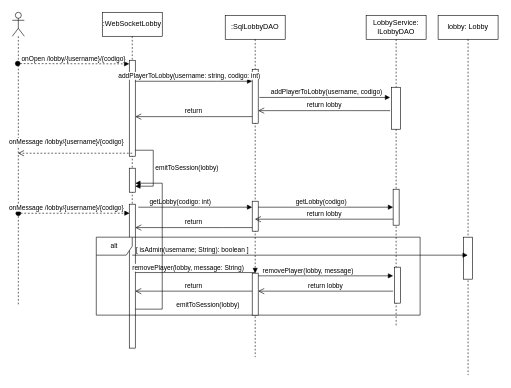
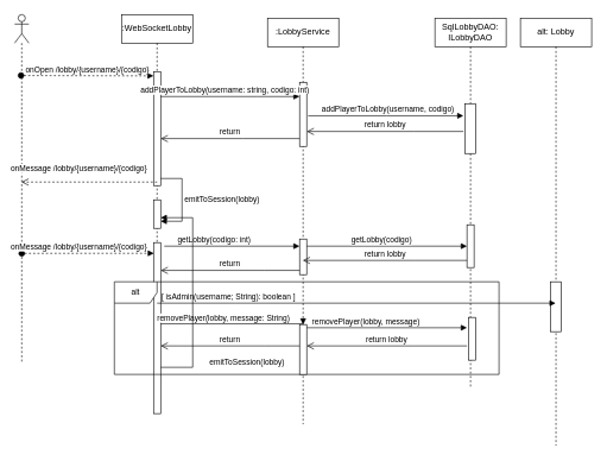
  <mxCell id="0" />
  <mxCell id="1" parent="0" />
  <mxCell id="2" value=":WebSocketLobby" style="shape=umlLifeline;perimeter=lifelinePerimeter;whiteSpace=wrap;html=1;container=0;dropTarget=0;collapsible=0;recursiveResize=0;outlineConnect=0;portConstraint=eastwest;newEdgeStyle={&quot;edgeStyle&quot;:&quot;elbowEdgeStyle&quot;,&quot;elbow&quot;:&quot;vertical&quot;,&quot;curved&quot;:0,&quot;rounded&quot;:0};" parent="1" vertex="1"><mxGeometry x="170" y="20" width="100" height="560" as="geometry" /></mxCell>
  <mxCell id="3" value="" style="html=1;points=[];perimeter=orthogonalPerimeter;outlineConnect=0;targetShapes=umlLifeline;portConstraint=eastwest;newEdgeStyle={&quot;edgeStyle&quot;:&quot;elbowEdgeStyle&quot;,&quot;elbow&quot;:&quot;vertical&quot;,&quot;curved&quot;:0,&quot;rounded&quot;:0};" parent="2" vertex="1"><mxGeometry x="45" y="80" width="10" height="160" as="geometry" /></mxCell>
  <mxCell id="4" value="" style="html=1;points=[];perimeter=orthogonalPerimeter;outlineConnect=0;targetShapes=umlLifeline;portConstraint=eastwest;newEdgeStyle={&quot;edgeStyle&quot;:&quot;elbowEdgeStyle&quot;,&quot;elbow&quot;:&quot;vertical&quot;,&quot;curved&quot;:0,&quot;rounded&quot;:0};" vertex="1" parent="2"><mxGeometry x="45" y="260" width="10" height="40" as="geometry" /></mxCell>
  <mxCell id="5" value="emitToSession(lobby)" style="html=1;align=left;spacingLeft=2;endArrow=block;rounded=0;edgeStyle=orthogonalEdgeStyle;curved=0;rounded=0;" edge="1" target="4" parent="2" source="3"><mxGeometry relative="1" as="geometry"><mxPoint x="55" y="260" as="sourcePoint" /><Array as="points"><mxPoint x="85" y="230" /><mxPoint x="85" y="290" /></Array></mxGeometry></mxCell>
  <mxCell id="6" value="" style="html=1;points=[];perimeter=orthogonalPerimeter;outlineConnect=0;targetShapes=umlLifeline;portConstraint=eastwest;newEdgeStyle={&quot;edgeStyle&quot;:&quot;elbowEdgeStyle&quot;,&quot;elbow&quot;:&quot;vertical&quot;,&quot;curved&quot;:0,&quot;rounded&quot;:0};" vertex="1" parent="2"><mxGeometry x="45" y="320" width="10" height="240" as="geometry" /></mxCell>
- <mxCell id="7" value=":SqlLobbyDAO" style="shape=umlLifeline;perimeter=lifelinePerimeter;whiteSpace=wrap;html=1;container=0;dropTarget=0;collapsible=0;recursiveResize=0;outlineConnect=0;portConstraint=eastwest;newEdgeStyle={&quot;edgeStyle&quot;:&quot;elbowEdgeStyle&quot;,&quot;elbow&quot;:&quot;vertical&quot;,&quot;curved&quot;:0,&quot;rounded&quot;:0};" parent="1" vertex="1"><mxGeometry x="375" y="25" width="100" height="570" as="geometry" /></mxCell>
+ <mxCell id="7" value=":LobbyService" style="shape=umlLifeline;perimeter=lifelinePerimeter;whiteSpace=wrap;html=1;container=0;dropTarget=0;collapsible=0;recursiveResize=0;outlineConnect=0;portConstraint=eastwest;newEdgeStyle={&quot;edgeStyle&quot;:&quot;elbowEdgeStyle&quot;,&quot;elbow&quot;:&quot;vertical&quot;,&quot;curved&quot;:0,&quot;rounded&quot;:0};" parent="1" vertex="1"><mxGeometry x="375" y="25" width="100" height="570" as="geometry" /></mxCell>
  <mxCell id="8" value="" style="html=1;points=[];perimeter=orthogonalPerimeter;outlineConnect=0;targetShapes=umlLifeline;portConstraint=eastwest;newEdgeStyle={&quot;edgeStyle&quot;:&quot;elbowEdgeStyle&quot;,&quot;elbow&quot;:&quot;vertical&quot;,&quot;curved&quot;:0,&quot;rounded&quot;:0};" vertex="1" parent="7"><mxGeometry x="45" y="90" width="10" height="90" as="geometry" /></mxCell>
  <mxCell id="9" value="" style="html=1;points=[];perimeter=orthogonalPerimeter;outlineConnect=0;targetShapes=umlLifeline;portConstraint=eastwest;newEdgeStyle={&quot;edgeStyle&quot;:&quot;elbowEdgeStyle&quot;,&quot;elbow&quot;:&quot;vertical&quot;,&quot;curved&quot;:0,&quot;rounded&quot;:0};" vertex="1" parent="7"><mxGeometry x="45" y="310" width="10" height="50" as="geometry" /></mxCell>
- <mxCell id="10" value="LobbyService: ILobbyDAO" style="shape=umlLifeline;perimeter=lifelinePerimeter;whiteSpace=wrap;html=1;container=0;dropTarget=0;collapsible=0;recursiveResize=0;outlineConnect=0;portConstraint=eastwest;newEdgeStyle={&quot;edgeStyle&quot;:&quot;elbowEdgeStyle&quot;,&quot;elbow&quot;:&quot;vertical&quot;,&quot;curved&quot;:0,&quot;rounded&quot;:0};" parent="1" vertex="1"><mxGeometry x="610" y="25" width="100" height="520" as="geometry" /></mxCell>
+ <mxCell id="10" value="SqlLobbyDAO: ILobbyDAO" style="shape=umlLifeline;perimeter=lifelinePerimeter;whiteSpace=wrap;html=1;container=0;dropTarget=0;collapsible=0;recursiveResize=0;outlineConnect=0;portConstraint=eastwest;newEdgeStyle={&quot;edgeStyle&quot;:&quot;elbowEdgeStyle&quot;,&quot;elbow&quot;:&quot;vertical&quot;,&quot;curved&quot;:0,&quot;rounded&quot;:0};" parent="1" vertex="1"><mxGeometry x="610" y="25" width="100" height="520" as="geometry" /></mxCell>
  <mxCell id="11" value="" style="html=1;points=[];perimeter=orthogonalPerimeter;outlineConnect=0;targetShapes=umlLifeline;portConstraint=eastwest;newEdgeStyle={&quot;edgeStyle&quot;:&quot;elbowEdgeStyle&quot;,&quot;elbow&quot;:&quot;vertical&quot;,&quot;curved&quot;:0,&quot;rounded&quot;:0};" vertex="1" parent="10"><mxGeometry x="42.5" y="120" width="15" height="70" as="geometry" /></mxCell>
  <mxCell id="12" value="" style="html=1;points=[];perimeter=orthogonalPerimeter;outlineConnect=0;targetShapes=umlLifeline;portConstraint=eastwest;newEdgeStyle={&quot;edgeStyle&quot;:&quot;elbowEdgeStyle&quot;,&quot;elbow&quot;:&quot;vertical&quot;,&quot;curved&quot;:0,&quot;rounded&quot;:0};" vertex="1" parent="10"><mxGeometry x="47.5" y="420" width="10" height="60" as="geometry" /></mxCell>
  <mxCell id="13" value="return lobby" style="html=1;verticalAlign=bottom;endArrow=open;endSize=8;edgeStyle=elbowEdgeStyle;elbow=vertical;curved=0;rounded=0;" parent="1" edge="1"><mxGeometry relative="1" as="geometry"><mxPoint x="430" y="184" as="targetPoint" /><Array as="points"><mxPoint x="580" y="184" /></Array><mxPoint x="650" y="184" as="sourcePoint" /></mxGeometry></mxCell>
  <mxCell id="14" value="" style="shape=umlLifeline;perimeter=lifelinePerimeter;whiteSpace=wrap;html=1;container=1;dropTarget=0;collapsible=0;recursiveResize=0;outlineConnect=0;portConstraint=eastwest;newEdgeStyle={&quot;edgeStyle&quot;:&quot;elbowEdgeStyle&quot;,&quot;elbow&quot;:&quot;vertical&quot;,&quot;curved&quot;:0,&quot;rounded&quot;:0};participant=umlActor;" parent="1" vertex="1"><mxGeometry x="20" y="20" width="20" height="490" as="geometry" /></mxCell>
  <mxCell id="15" value="addPlayerToLobby(username, codigo)" style="html=1;verticalAlign=bottom;endArrow=block;edgeStyle=elbowEdgeStyle;elbow=vertical;curved=0;rounded=0;" edge="1" parent="1"><mxGeometry x="0.026" relative="1" as="geometry"><mxPoint x="432" y="162" as="sourcePoint" /><Array as="points"><mxPoint x="542" y="162" /></Array><mxPoint x="650" y="162" as="targetPoint" /><mxPoint as="offset" /></mxGeometry></mxCell>
  <mxCell id="16" value="addPlayerToLobby(username: string, codigo: int)" style="html=1;verticalAlign=bottom;endArrow=block;edgeStyle=elbowEdgeStyle;elbow=vertical;curved=0;rounded=0;" edge="1" parent="1"><mxGeometry x="-0.077" relative="1" as="geometry"><mxPoint x="225" y="135" as="sourcePoint" /><Array as="points"><mxPoint x="360" y="135" /></Array><mxPoint x="420" y="135" as="targetPoint" /><mxPoint as="offset" /></mxGeometry></mxCell>
  <mxCell id="17" value="return" style="html=1;verticalAlign=bottom;endArrow=open;endSize=8;edgeStyle=elbowEdgeStyle;elbow=vertical;curved=0;rounded=0;" edge="1" parent="1"><mxGeometry relative="1" as="geometry"><mxPoint x="225" y="194" as="targetPoint" /><Array as="points"><mxPoint x="340" y="194" /><mxPoint x="380" y="124" /><mxPoint x="345" y="194" /></Array><mxPoint x="420" y="194" as="sourcePoint" /></mxGeometry></mxCell>
  <mxCell id="18" value="onMessage /lobby/{username}/{codigo}" style="html=1;verticalAlign=bottom;endArrow=open;dashed=1;endSize=8;edgeStyle=elbowEdgeStyle;elbow=vertical;curved=0;rounded=0;" edge="1" parent="1" target="14"><mxGeometry x="0.155" y="-10" relative="1" as="geometry"><mxPoint x="220" y="255" as="sourcePoint" /><mxPoint x="140" y="255" as="targetPoint" /><mxPoint as="offset" /></mxGeometry></mxCell>
  <mxCell id="19" value="onMessage /lobby/{username}/{codigo}" style="html=1;verticalAlign=bottom;startArrow=oval;endArrow=block;startSize=8;edgeStyle=elbowEdgeStyle;elbow=vertical;curved=0;rounded=0;dashed=1;" edge="1" parent="1"><mxGeometry x="-0.137" relative="1" as="geometry"><mxPoint x="30" y="355.12" as="sourcePoint" /><mxPoint x="215.5" y="355.12" as="targetPoint" /><mxPoint as="offset" /></mxGeometry></mxCell>
  <mxCell id="20" value="getLobby(codigo: int)" style="html=1;verticalAlign=bottom;endArrow=block;edgeStyle=elbowEdgeStyle;elbow=vertical;curved=0;rounded=0;" edge="1" parent="1" target="9"><mxGeometry x="-0.262" relative="1" as="geometry"><mxPoint x="230" y="345" as="sourcePoint" /><Array as="points"><mxPoint x="320" y="345" /></Array><mxPoint x="405" y="345" as="targetPoint" /><mxPoint as="offset" /></mxGeometry></mxCell>
  <mxCell id="21" value="return" style="html=1;verticalAlign=bottom;endArrow=open;endSize=8;edgeStyle=elbowEdgeStyle;elbow=vertical;curved=0;rounded=0;" edge="1" parent="1"><mxGeometry relative="1" as="geometry"><mxPoint x="225" y="379" as="targetPoint" /><Array as="points"><mxPoint x="370" y="379" /></Array><mxPoint x="420" y="379" as="sourcePoint" /></mxGeometry></mxCell>
  <mxCell id="22" value="" style="html=1;points=[];perimeter=orthogonalPerimeter;outlineConnect=0;targetShapes=umlLifeline;portConstraint=eastwest;newEdgeStyle={&quot;edgeStyle&quot;:&quot;elbowEdgeStyle&quot;,&quot;elbow&quot;:&quot;vertical&quot;,&quot;curved&quot;:0,&quot;rounded&quot;:0};" vertex="1" parent="1"><mxGeometry x="655" y="315" width="10" height="60" as="geometry" /></mxCell>
  <mxCell id="23" value="getLobby(codigo)" style="html=1;verticalAlign=bottom;endArrow=block;edgeStyle=elbowEdgeStyle;elbow=vertical;curved=0;rounded=0;" edge="1" parent="1" source="9" target="22"><mxGeometry x="-0.077" relative="1" as="geometry"><mxPoint x="557.5" y="364.5" as="sourcePoint" /><Array as="points"><mxPoint x="510" y="345" /><mxPoint x="662.5" y="364.5" /></Array><mxPoint x="725" y="365" as="targetPoint" /><mxPoint x="1" y="1" as="offset" /></mxGeometry></mxCell>
  <mxCell id="24" value="return lobby" style="html=1;verticalAlign=bottom;endArrow=open;endSize=8;edgeStyle=elbowEdgeStyle;elbow=vertical;curved=0;rounded=0;" edge="1" parent="1" target="7"><mxGeometry relative="1" as="geometry"><mxPoint x="500" y="365" as="targetPoint" /><Array as="points"><mxPoint x="580" y="365" /></Array><mxPoint x="655" y="365" as="sourcePoint" /></mxGeometry></mxCell>
- <mxCell id="25" value="lobby: Lobby" style="shape=umlLifeline;perimeter=lifelinePerimeter;whiteSpace=wrap;html=1;container=0;dropTarget=0;collapsible=0;recursiveResize=0;outlineConnect=0;portConstraint=eastwest;newEdgeStyle={&quot;edgeStyle&quot;:&quot;elbowEdgeStyle&quot;,&quot;elbow&quot;:&quot;vertical&quot;,&quot;curved&quot;:0,&quot;rounded&quot;:0};" vertex="1" parent="1"><mxGeometry x="730" y="25" width="100" height="600" as="geometry" /></mxCell>
+ <mxCell id="25" value="alt: Lobby" style="shape=umlLifeline;perimeter=lifelinePerimeter;whiteSpace=wrap;html=1;container=0;dropTarget=0;collapsible=0;recursiveResize=0;outlineConnect=0;portConstraint=eastwest;newEdgeStyle={&quot;edgeStyle&quot;:&quot;elbowEdgeStyle&quot;,&quot;elbow&quot;:&quot;vertical&quot;,&quot;curved&quot;:0,&quot;rounded&quot;:0};" vertex="1" parent="1"><mxGeometry x="730" y="25" width="100" height="600" as="geometry" /></mxCell>
  <mxCell id="26" value="" style="html=1;points=[];perimeter=orthogonalPerimeter;outlineConnect=0;targetShapes=umlLifeline;portConstraint=eastwest;newEdgeStyle={&quot;edgeStyle&quot;:&quot;elbowEdgeStyle&quot;,&quot;elbow&quot;:&quot;vertical&quot;,&quot;curved&quot;:0,&quot;rounded&quot;:0};" vertex="1" parent="25"><mxGeometry x="42.5" y="370" width="15" height="70" as="geometry" /></mxCell>
  <mxCell id="27" value="[ isAdmin(username; String): boolean ]" style="html=1;verticalAlign=bottom;endArrow=block;edgeStyle=elbowEdgeStyle;elbow=vertical;curved=0;rounded=0;" edge="1" parent="1" target="25"><mxGeometry x="-0.642" relative="1" as="geometry"><mxPoint x="220" y="425" as="sourcePoint" /><Array as="points"><mxPoint x="330" y="425" /></Array><mxPoint x="430" y="425" as="targetPoint" /><mxPoint as="offset" /></mxGeometry></mxCell>
  <mxCell id="28" value="alt" style="shape=umlFrame;whiteSpace=wrap;html=1;pointerEvents=0;fontSize=11;" vertex="1" parent="1"><mxGeometry x="160" y="395" width="540" height="130" as="geometry" /></mxCell>
  <mxCell id="29" value="removePlayer(lobby, message: String)" style="html=1;verticalAlign=bottom;endArrow=block;edgeStyle=elbowEdgeStyle;elbow=vertical;curved=0;rounded=0;" edge="1" parent="1" source="6" target="30"><mxGeometry x="-0.128" y="-1" relative="1" as="geometry"><mxPoint x="240" y="454" as="sourcePoint" /><Array as="points"><mxPoint x="350" y="454" /></Array><mxPoint x="450" y="454" as="targetPoint" /><mxPoint as="offset" /></mxGeometry></mxCell>
  <mxCell id="30" value="" style="html=1;points=[];perimeter=orthogonalPerimeter;outlineConnect=0;targetShapes=umlLifeline;portConstraint=eastwest;newEdgeStyle={&quot;edgeStyle&quot;:&quot;elbowEdgeStyle&quot;,&quot;elbow&quot;:&quot;vertical&quot;,&quot;curved&quot;:0,&quot;rounded&quot;:0};" vertex="1" parent="1"><mxGeometry x="420" y="455" width="10" height="70" as="geometry" /></mxCell>
  <mxCell id="31" value="removePlayer(lobby, message)" style="html=1;verticalAlign=bottom;endArrow=block;edgeStyle=elbowEdgeStyle;elbow=vertical;curved=0;rounded=0;" edge="1" parent="1" source="30"><mxGeometry x="-0.262" relative="1" as="geometry"><mxPoint x="460" y="459.5" as="sourcePoint" /><Array as="points"><mxPoint x="585" y="459.5" /></Array><mxPoint x="655" y="459.5" as="targetPoint" /><mxPoint as="offset" /></mxGeometry></mxCell>
  <mxCell id="32" value="return lobby" style="html=1;verticalAlign=bottom;endArrow=open;endSize=8;edgeStyle=elbowEdgeStyle;elbow=vertical;curved=0;rounded=0;" edge="1" parent="1" target="30"><mxGeometry relative="1" as="geometry"><mxPoint x="440" y="485" as="targetPoint" /><Array as="points"><mxPoint x="580" y="485" /></Array><mxPoint x="655" y="485" as="sourcePoint" /></mxGeometry></mxCell>
  <mxCell id="33" value="return" style="html=1;verticalAlign=bottom;endArrow=open;endSize=8;edgeStyle=elbowEdgeStyle;elbow=vertical;curved=0;rounded=0;" edge="1" parent="1"><mxGeometry relative="1" as="geometry"><mxPoint x="225" y="485" as="targetPoint" /><Array as="points"><mxPoint x="370" y="485" /></Array><mxPoint x="420" y="485" as="sourcePoint" /></mxGeometry></mxCell>
  <mxCell id="34" value="emitToSession(lobby)" style="html=1;align=left;spacingLeft=2;endArrow=block;rounded=0;edgeStyle=orthogonalEdgeStyle;curved=0;rounded=0;" edge="1" parent="1" target="4"><mxGeometry x="-0.656" y="-20" relative="1" as="geometry"><mxPoint x="225" y="515" as="sourcePoint" /><Array as="points"><mxPoint x="270" y="515" /><mxPoint x="270" y="305" /></Array><mxPoint x="240" y="285" as="targetPoint" /><mxPoint as="offset" /></mxGeometry></mxCell>
  <mxCell id="35" value="onOpen /lobby/{username}/{codigo}" style="html=1;verticalAlign=bottom;startArrow=oval;endArrow=block;startSize=8;edgeStyle=elbowEdgeStyle;elbow=vertical;curved=0;rounded=0;dashed=1;" parent="1" edge="1"><mxGeometry relative="1" as="geometry"><mxPoint x="29" y="105.53" as="sourcePoint" /><mxPoint x="215" y="105.53" as="targetPoint" /></mxGeometry></mxCell>
